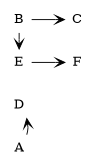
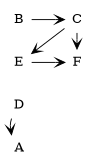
  digraph {
    rankdir=LR
    node [shape=plaintext]
    edge [arrowhead=vee arrowtail=vee]
    A [height=.4 width=.3]
    D [height=.4 width=.3]
    B [height=.4 width=.3]
    E [height=.4 width=.3]
    C [height=.4 width=.3]
    F [height=.4 width=.3]
    subgraph sub_1 {
      rank=same
      A
      D
    }
    subgraph sub_2 {
      rank=same
      B
      E
    }
    subgraph sub_3 {
      rank=same
      C
      F
    }
-   A -> D
-   B -> E
+   D -> A
+   C -> E
    B -> C
    E -> F
+   C -> F
  }
